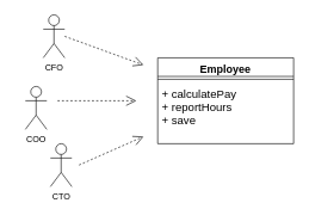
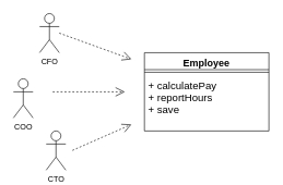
  <mxCell id="0" />
  <mxCell id="1" parent="0" />
  <mxCell id="2" value="CFO" style="shape=umlActor;verticalLabelPosition=bottom;verticalAlign=top;html=1;outlineConnect=0;" vertex="1" parent="1"><mxGeometry x="60" y="20" width="30" height="60" as="geometry" /></mxCell>
- <mxCell id="3" value="COO" style="shape=umlActor;verticalLabelPosition=bottom;verticalAlign=top;html=1;outlineConnect=0;" vertex="1" parent="1"><mxGeometry x="35" y="120" width="30" height="60" as="geometry" /></mxCell>
+ <mxCell id="3" value="COO" style="shape=umlActor;verticalLabelPosition=bottom;verticalAlign=top;html=1;outlineConnect=0;" vertex="1" parent="1"><mxGeometry x="20" y="120" width="30" height="60" as="geometry" /></mxCell>
  <mxCell id="4" value="CTO" style="shape=umlActor;verticalLabelPosition=bottom;verticalAlign=top;html=1;outlineConnect=0;" vertex="1" parent="1"><mxGeometry x="70" y="200" width="30" height="60" as="geometry" /></mxCell>
  <mxCell id="5" value="Employee" style="swimlane;fontStyle=1;align=center;verticalAlign=top;childLayout=stackLayout;horizontal=1;startSize=26;horizontalStack=0;resizeParent=1;resizeParentMax=0;resizeLast=0;collapsible=1;marginBottom=0;fontSize=15;" vertex="1" parent="1"><mxGeometry x="220" y="80" width="190" height="120" as="geometry" /></mxCell>
  <mxCell id="6" value="" style="line;strokeWidth=1;fillColor=none;align=left;verticalAlign=middle;spacingTop=-1;spacingLeft=3;spacingRight=3;rotatable=0;labelPosition=right;points=[];portConstraint=eastwest;" vertex="1" parent="5"><mxGeometry y="26" width="190" height="8" as="geometry" /></mxCell>
  <mxCell id="7" value="+ calculatePay&#10;+ reportHours&#10;+ save" style="text;strokeColor=none;fillColor=none;align=left;verticalAlign=top;spacingLeft=4;spacingRight=4;overflow=hidden;rotatable=0;points=[[0,0.5],[1,0.5]];portConstraint=eastwest;fontSize=16;" vertex="1" parent="5"><mxGeometry y="34" width="190" height="86" as="geometry" /></mxCell>
  <mxCell id="8" value="" style="endArrow=open;endSize=12;dashed=1;html=1;" edge="1" parent="1"><mxGeometry width="160" relative="1" as="geometry"><mxPoint x="80" y="140" as="sourcePoint" /><mxPoint x="190" y="140" as="targetPoint" /></mxGeometry></mxCell>
  <mxCell id="9" value="" style="endArrow=open;endSize=12;dashed=1;html=1;" edge="1" parent="1"><mxGeometry width="160" relative="1" as="geometry"><mxPoint x="90" y="50" as="sourcePoint" /><mxPoint x="200" y="90" as="targetPoint" /></mxGeometry></mxCell>
  <mxCell id="10" value="" style="endArrow=open;endSize=12;dashed=1;html=1;" edge="1" parent="1"><mxGeometry width="160" relative="1" as="geometry"><mxPoint x="110" y="229.76" as="sourcePoint" /><mxPoint x="200" y="190" as="targetPoint" /></mxGeometry></mxCell>
